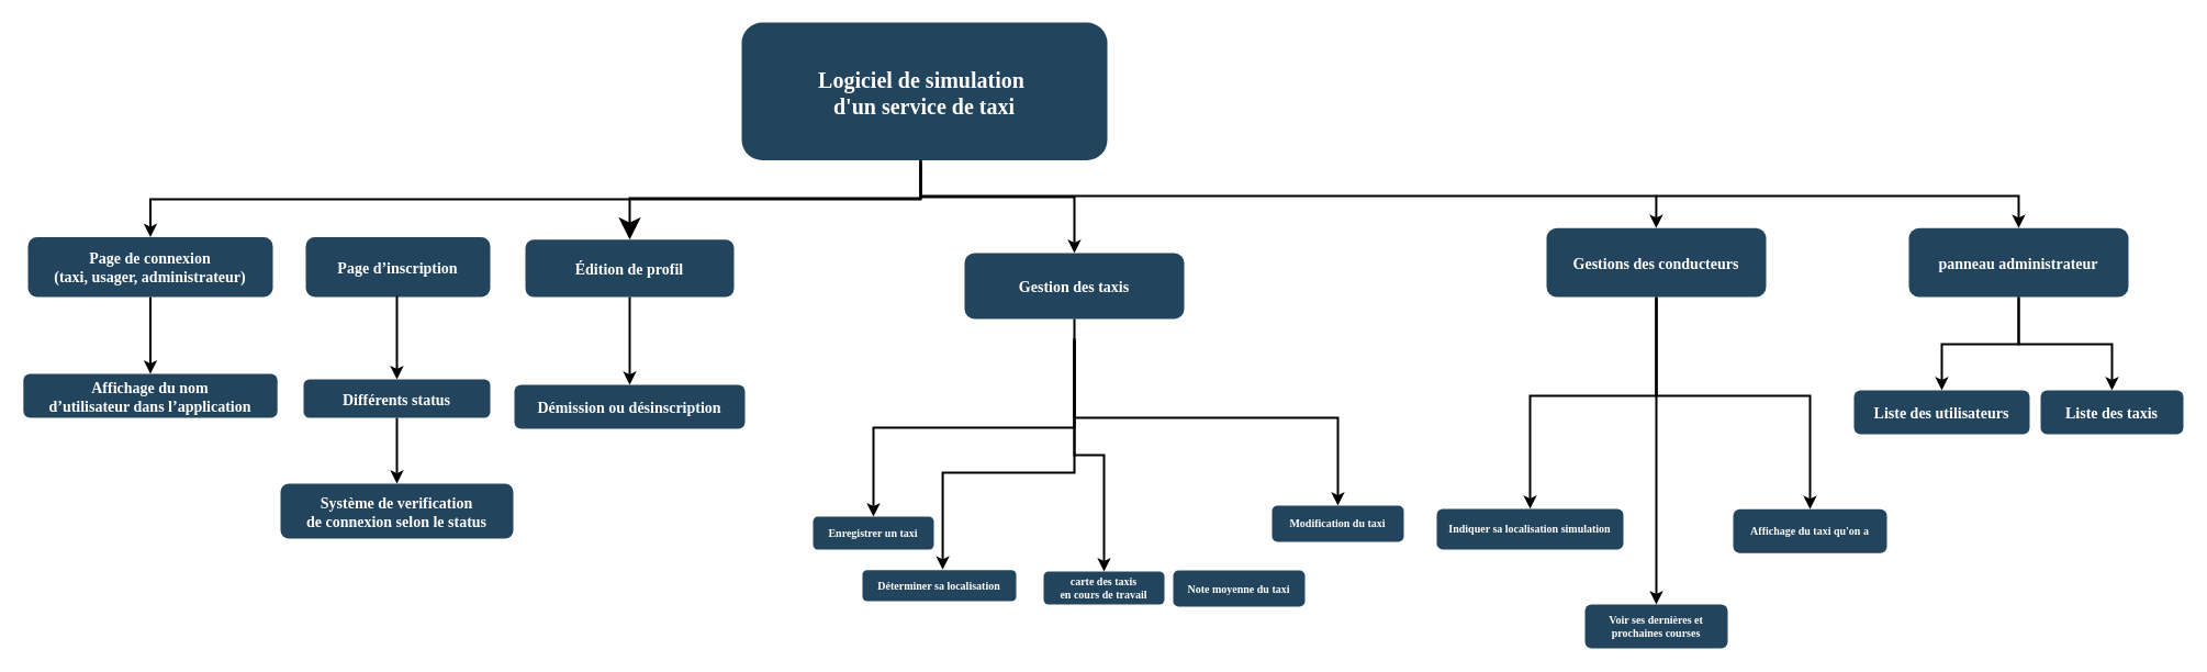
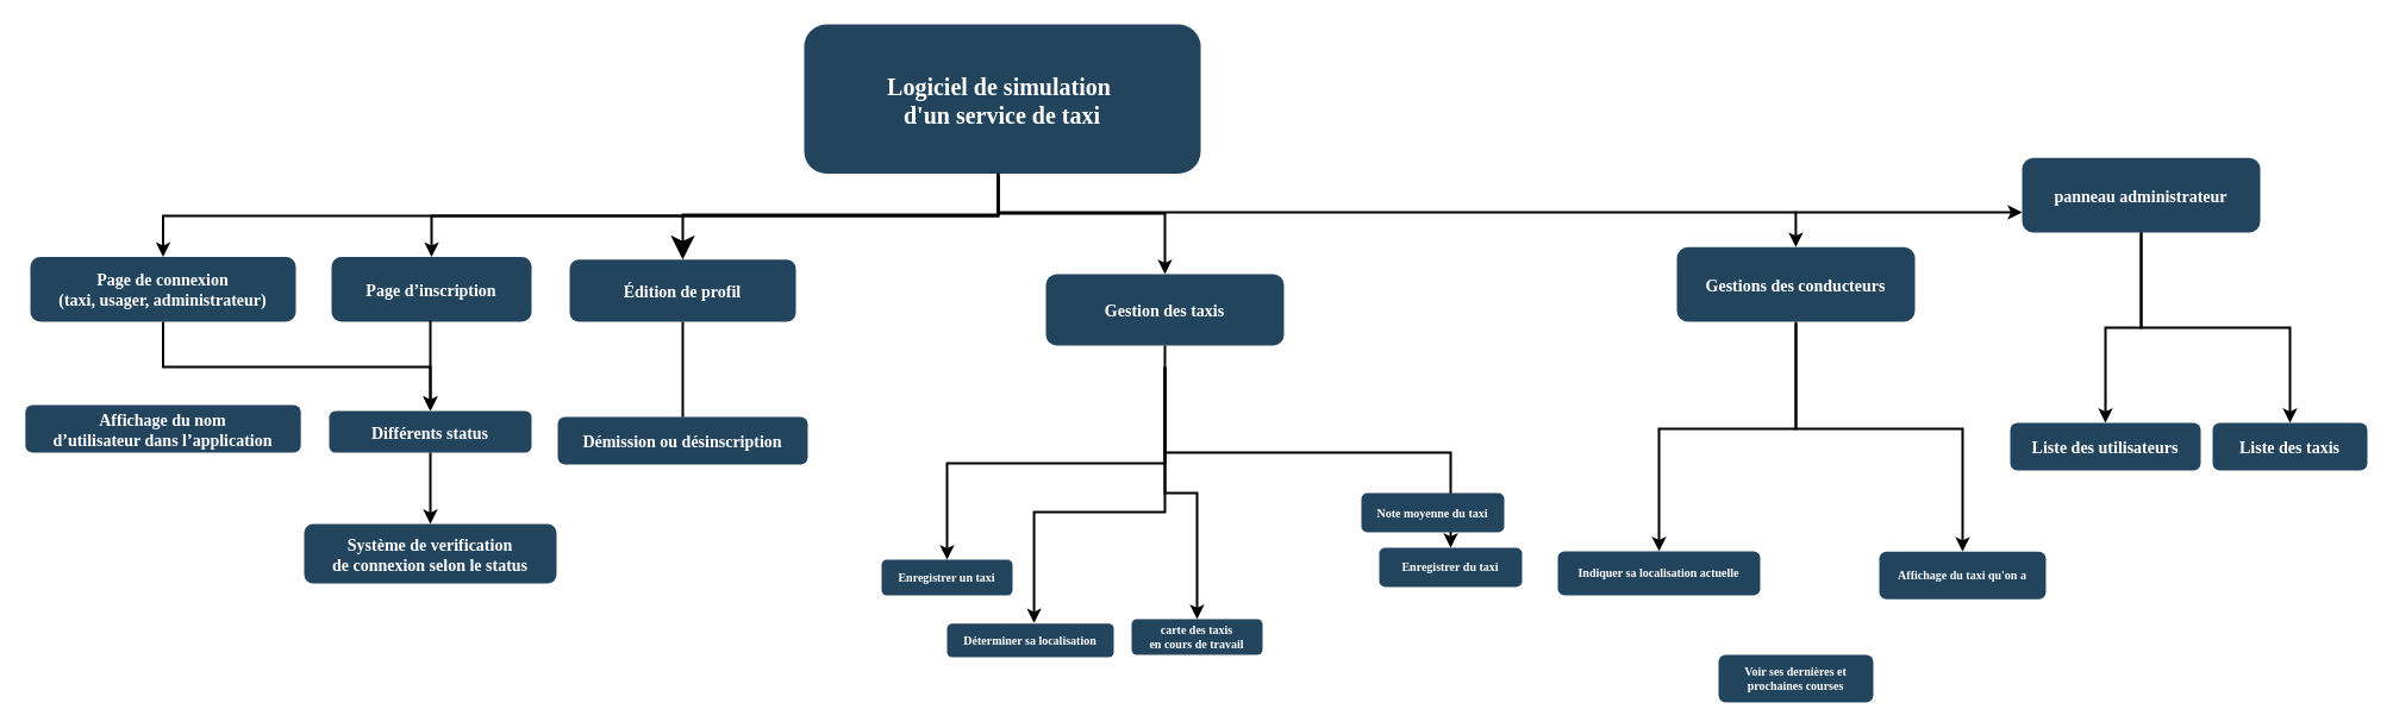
  <mxCell id="0" />
  <mxCell id="1" parent="0" />
  <mxCell id="2" value="Logiciel de simulation &#10;d'un service de taxi" style="rounded=1;fillColor=#23445D;gradientColor=none;strokeColor=none;fontColor=#FFFFFF;fontStyle=1;fontFamily=Tahoma;fontSize=20;" parent="1" vertex="1"><mxGeometry x="675" y="20" width="333" height="125.5" as="geometry" /></mxCell>
- <mxCell id="3" value="panneau administrateur" style="rounded=1;fillColor=#23445D;gradientColor=none;strokeColor=none;fontColor=#FFFFFF;fontStyle=1;fontFamily=Tahoma;fontSize=14" parent="1" vertex="1"><mxGeometry x="1738" y="207.25" width="200" height="62.75" as="geometry" /></mxCell>
+ <mxCell id="3" value="panneau administrateur" style="rounded=1;fillColor=#23445D;gradientColor=none;strokeColor=none;fontColor=#FFFFFF;fontStyle=1;fontFamily=Tahoma;fontSize=14" parent="1" vertex="1"><mxGeometry x="1698" y="132.25" width="200" height="62.75" as="geometry" /></mxCell>
  <mxCell id="4" value="" style="edgeStyle=elbowEdgeStyle;elbow=vertical;strokeWidth=2;rounded=0;exitX=0.489;exitY=0.996;exitDx=0;exitDy=0;exitPerimeter=0;" parent="1" source="2" target="3" edge="1"><mxGeometry x="337" y="215.5" width="100" height="100" as="geometry"><mxPoint x="255" y="195.5" as="sourcePoint" /><mxPoint x="355" y="95.5" as="targetPoint" /><Array as="points"><mxPoint x="1158" y="178" /></Array></mxGeometry></mxCell>
  <mxCell id="5" value="Édition de profil" style="rounded=1;fillColor=#23445D;gradientColor=none;strokeColor=none;fontColor=#FFFFFF;fontStyle=1;fontFamily=Tahoma;fontSize=14" parent="1" vertex="1"><mxGeometry x="478" y="217.75" width="190" height="52.25" as="geometry" /></mxCell>
  <mxCell id="6" value="Page d’inscription" style="rounded=1;fillColor=#23445D;gradientColor=none;strokeColor=none;fontColor=#FFFFFF;fontStyle=1;fontFamily=Tahoma;fontSize=14" parent="1" vertex="1"><mxGeometry x="278" y="215.5" width="168" height="54.5" as="geometry" /></mxCell>
  <mxCell id="7" value="Système de verification&#10;de connexion selon le status" style="rounded=1;fillColor=#23445D;gradientColor=none;strokeColor=none;fontColor=#FFFFFF;fontStyle=1;fontFamily=Tahoma;fontSize=14" parent="1" vertex="1"><mxGeometry x="255" y="440" width="212" height="50" as="geometry" /></mxCell>
  <mxCell id="8" value="Page de connexion &#10;(taxi, usager, administrateur)" style="rounded=1;fillColor=#23445D;gradientColor=none;strokeColor=none;fontColor=#FFFFFF;fontStyle=1;fontFamily=Tahoma;fontSize=14" parent="1" vertex="1"><mxGeometry x="25" y="215.5" width="223" height="54.5" as="geometry" /></mxCell>
  <mxCell id="9" value="Démission ou désinscription" style="rounded=1;fillColor=#23445D;gradientColor=none;strokeColor=none;fontColor=#FFFFFF;fontStyle=1;fontFamily=Tahoma;fontSize=14" parent="1" vertex="1"><mxGeometry x="468" y="350" width="210" height="40" as="geometry" /></mxCell>
  <mxCell id="10" value="Liste des utilisateurs" style="rounded=1;fillColor=#23445D;gradientColor=none;strokeColor=none;fontColor=#FFFFFF;fontStyle=1;fontFamily=Tahoma;fontSize=14" parent="1" vertex="1"><mxGeometry x="1688" y="355" width="160" height="40" as="geometry" /></mxCell>
+ <mxCell id="11" value="" style="edgeStyle=elbowEdgeStyle;elbow=vertical;strokeWidth=2;rounded=0;exitX=0.489;exitY=1.012;exitDx=0;exitDy=0;exitPerimeter=0;" parent="1" source="2" target="6" edge="1"><mxGeometry x="347" y="225.5" width="100" height="100" as="geometry"><mxPoint x="842" y="145" as="sourcePoint" /><mxPoint x="1385" y="225.5" as="targetPoint" /></mxGeometry></mxCell>
  <mxCell id="12" value="" style="edgeStyle=elbowEdgeStyle;elbow=vertical;strokeWidth=2;rounded=0" parent="1" target="8" edge="1"><mxGeometry x="-23" y="135.5" width="100" height="100" as="geometry"><mxPoint x="838" y="146" as="sourcePoint" /><mxPoint x="-5" y="15.5" as="targetPoint" /></mxGeometry></mxCell>
- <mxCell id="13" value="" style="edgeStyle=elbowEdgeStyle;elbow=vertical;strokeWidth=2;rounded=0" parent="1" source="5" target="9" edge="1"><mxGeometry x="-23" y="135.5" width="100" height="100" as="geometry"><mxPoint x="-105" y="115.5" as="sourcePoint" /><mxPoint x="-5" y="15.5" as="targetPoint" /></mxGeometry></mxCell>
+ <mxCell id="13" value="" style="edgeStyle=elbowEdgeStyle;elbow=vertical;strokeWidth=2;rounded=0;endArrow=none;" parent="1" source="5" target="9" edge="1"><mxGeometry x="-23" y="135.5" width="100" height="100" as="geometry"><mxPoint x="-105" y="115.5" as="sourcePoint" /><mxPoint x="-5" y="15.5" as="targetPoint" /></mxGeometry></mxCell>
  <mxCell id="14" value="" style="edgeStyle=elbowEdgeStyle;elbow=vertical;strokeWidth=2;rounded=0" parent="1" source="3" target="10" edge="1"><mxGeometry x="-23" y="135.5" width="100" height="100" as="geometry"><mxPoint x="-105" y="115.5" as="sourcePoint" /><mxPoint x="-5" y="15.5" as="targetPoint" /></mxGeometry></mxCell>
  <mxCell id="15" value="" style="edgeStyle=elbowEdgeStyle;elbow=vertical;strokeWidth=2;rounded=0;entryX=0.5;entryY=0;entryDx=0;entryDy=0;spacing=2;spacingTop=11;spacingBottom=9;endSize=14;sourcePerimeterSpacing=5;" parent="1" target="5" edge="1"><mxGeometry x="357" y="235.5" width="100" height="100" as="geometry"><mxPoint x="838" y="146" as="sourcePoint" /><mxPoint x="958" y="210" as="targetPoint" /><Array as="points"><mxPoint x="708" y="180" /></Array></mxGeometry></mxCell>
  <mxCell id="16" value="" style="edgeStyle=elbowEdgeStyle;elbow=vertical;strokeWidth=2;rounded=0;entryX=0.5;entryY=0;entryDx=0;entryDy=0;" parent="1" target="17" edge="1"><mxGeometry x="-501.34" y="150" width="100" height="100" as="geometry"><mxPoint x="361" y="269" as="sourcePoint" /><mxPoint x="481.66" y="350" as="targetPoint" /><Array as="points"><mxPoint x="361" y="280" /><mxPoint x="361" y="290" /></Array></mxGeometry></mxCell>
  <mxCell id="17" value="Différents status" style="rounded=1;fillColor=#23445D;gradientColor=none;strokeColor=none;fontColor=#FFFFFF;fontStyle=1;fontFamily=Tahoma;fontSize=14" parent="1" vertex="1"><mxGeometry x="276" y="345" width="170" height="35" as="geometry" /></mxCell>
  <mxCell id="18" value="" style="edgeStyle=elbowEdgeStyle;elbow=vertical;strokeWidth=2;rounded=0;exitX=0.5;exitY=1;exitDx=0;exitDy=0;entryX=0.5;entryY=0;entryDx=0;entryDy=0;" parent="1" source="17" target="7" edge="1"><mxGeometry x="-620.59" y="289" width="100" height="100" as="geometry"><mxPoint x="362.75" y="420" as="sourcePoint" /><mxPoint x="362" y="460" as="targetPoint" /></mxGeometry></mxCell>
  <mxCell id="19" value="Affichage du nom &#10;d’utilisateur dans l’application" style="rounded=1;fillColor=#23445D;gradientColor=none;strokeColor=none;fontColor=#FFFFFF;fontStyle=1;fontFamily=Tahoma;fontSize=14" parent="1" vertex="1"><mxGeometry x="20.82" y="340" width="231.37" height="40" as="geometry" /></mxCell>
- <mxCell id="20" value="" style="edgeStyle=elbowEdgeStyle;elbow=vertical;strokeWidth=2;rounded=0;exitX=0.5;exitY=1;exitDx=0;exitDy=0;" parent="1" source="8" target="19" edge="1"><mxGeometry x="-609.5" y="121" width="100" height="100" as="geometry"><mxPoint x="136.5" y="295.5" as="sourcePoint" /><mxPoint x="-591.5" y="1" as="targetPoint" /></mxGeometry></mxCell>
+ <mxCell id="20" value="" style="edgeStyle=elbowEdgeStyle;elbow=vertical;strokeWidth=2;rounded=0;exitX=0.5;exitY=1;exitDx=0;exitDy=0;" parent="1" source="8" target="17" edge="1"><mxGeometry x="-609.5" y="121" width="100" height="100" as="geometry"><mxPoint x="136.5" y="295.5" as="sourcePoint" /><mxPoint x="-591.5" y="1" as="targetPoint" /></mxGeometry></mxCell>
  <mxCell id="21" value="Gestion des taxis" style="rounded=1;fillColor=#23445D;gradientColor=none;strokeColor=none;fontColor=#FFFFFF;fontStyle=1;fontFamily=Tahoma;fontSize=14" parent="1" vertex="1"><mxGeometry x="878" y="230" width="200" height="60" as="geometry" /></mxCell>
  <mxCell id="22" value="" style="edgeStyle=elbowEdgeStyle;elbow=vertical;strokeWidth=2;rounded=0;entryX=0.5;entryY=0;entryDx=0;entryDy=0;" parent="1" target="21" edge="1"><mxGeometry x="333.5" y="216" width="100" height="100" as="geometry"><mxPoint x="838" y="146" as="sourcePoint" /><mxPoint x="1474.5" y="217.75" as="targetPoint" /><Array as="points"><mxPoint x="858" y="179" /><mxPoint x="858" y="179" /><mxPoint x="848" y="179" /><mxPoint x="858" y="179" /><mxPoint x="1154.5" y="178.5" /></Array></mxGeometry></mxCell>
  <mxCell id="23" value="" style="edgeStyle=elbowEdgeStyle;elbow=vertical;strokeWidth=2;rounded=0;" parent="1" target="24" edge="1"><mxGeometry x="-573" y="148.25" width="100" height="100" as="geometry"><mxPoint x="978" y="308" as="sourcePoint" /><mxPoint x="928" y="368" as="targetPoint" /></mxGeometry></mxCell>
  <mxCell id="24" value="Enregistrer un taxi" style="rounded=1;fillColor=#23445D;gradientColor=none;strokeColor=none;fontColor=#FFFFFF;fontStyle=1;fontFamily=Tahoma;fontSize=10;" parent="1" vertex="1"><mxGeometry x="740" y="470" width="110" height="30" as="geometry" /></mxCell>
  <mxCell id="25" value="" style="edgeStyle=elbowEdgeStyle;elbow=vertical;strokeWidth=2;rounded=0;entryX=0.5;entryY=0;entryDx=0;entryDy=0;" parent="1" target="26" edge="1"><mxGeometry x="-423" y="148.25" width="100" height="100" as="geometry"><mxPoint x="978" y="310" as="sourcePoint" /><mxPoint x="1078" y="368" as="targetPoint" /><Array as="points"><mxPoint x="1118" y="380" /><mxPoint x="1128" y="380" /><mxPoint x="1168" y="320" /></Array></mxGeometry></mxCell>
- <mxCell id="26" value="Modification du taxi" style="rounded=1;fillColor=#23445D;gradientColor=none;strokeColor=none;fontColor=#FFFFFF;fontStyle=1;fontFamily=Tahoma;fontSize=10;" parent="1" vertex="1"><mxGeometry x="1158" y="460" width="120" height="32.88" as="geometry" /></mxCell>
+ <mxCell id="26" value="Enregistrer du taxi" style="rounded=1;fillColor=#23445D;gradientColor=none;strokeColor=none;fontColor=#FFFFFF;fontStyle=1;fontFamily=Tahoma;fontSize=10;" parent="1" vertex="1"><mxGeometry x="1158" y="460" width="120" height="32.88" as="geometry" /></mxCell>
  <mxCell id="27" value="" style="edgeStyle=elbowEdgeStyle;elbow=vertical;strokeWidth=2;rounded=0;entryX=0.522;entryY=-0.016;entryDx=0;entryDy=0;entryPerimeter=0;exitX=0.5;exitY=1;exitDx=0;exitDy=0;" parent="1" source="21" target="28" edge="1"><mxGeometry x="-410" y="148.25" width="100" height="100" as="geometry"><mxPoint x="967" y="307" as="sourcePoint" /><mxPoint x="1091" y="368" as="targetPoint" /><Array as="points"><mxPoint x="957" y="430" /><mxPoint x="957" y="430" /><mxPoint x="957" y="430" /><mxPoint x="958" y="430" /><mxPoint x="958" y="420" /><mxPoint x="958" y="400" /></Array></mxGeometry></mxCell>
- <mxCell id="28" value="Déterminer sa localisation" style="rounded=1;fillColor=#23445D;gradientColor=none;strokeColor=none;fontColor=#FFFFFF;fontStyle=1;fontFamily=Tahoma;fontSize=10;" parent="1" vertex="1"><mxGeometry x="785" y="518.75" width="140" height="28.25" as="geometry" /></mxCell>
+ <mxCell id="28" value="Déterminer sa localisation" style="rounded=1;fillColor=#23445D;gradientColor=none;strokeColor=none;fontColor=#FFFFFF;fontStyle=1;fontFamily=Tahoma;fontSize=10;" parent="1" vertex="1"><mxGeometry x="795" y="523.75" width="140" height="28.25" as="geometry" /></mxCell>
  <mxCell id="29" value="Text" style="text;html=1;align=center;verticalAlign=middle;resizable=0;points=[];autosize=1;fontSize=20;fontColor=#FFFFFF;" parent="1" vertex="1"><mxGeometry x="1010" y="552" width="50" height="30" as="geometry" /></mxCell>
  <mxCell id="30" value="" style="edgeStyle=elbowEdgeStyle;elbow=vertical;strokeWidth=2;rounded=0;" parent="1" target="31" edge="1"><mxGeometry x="-593" y="135.88" width="100" height="100" as="geometry"><mxPoint x="978" y="308" as="sourcePoint" /><mxPoint x="908" y="355.63" as="targetPoint" /></mxGeometry></mxCell>
  <mxCell id="31" value="carte des taxis &#10;en cours de travail" style="rounded=1;fillColor=#23445D;gradientColor=none;strokeColor=none;fontColor=#FFFFFF;fontStyle=1;fontFamily=Tahoma;fontSize=10;" parent="1" vertex="1"><mxGeometry x="950" y="520" width="110" height="30" as="geometry" /></mxCell>
- <mxCell id="32" value="Note moyenne du taxi" style="rounded=1;fillColor=#23445D;gradientColor=none;strokeColor=none;fontColor=#FFFFFF;fontStyle=1;fontFamily=Tahoma;fontSize=10;" parent="1" vertex="1"><mxGeometry x="1068" y="519.12" width="120" height="32.88" as="geometry" /></mxCell>
+ <mxCell id="32" value="Note moyenne du taxi" style="rounded=1;fillColor=#23445D;gradientColor=none;strokeColor=none;fontColor=#FFFFFF;fontStyle=1;fontFamily=Tahoma;fontSize=10;" parent="1" vertex="1"><mxGeometry x="1143" y="414.12" width="120" height="32.88" as="geometry" /></mxCell>
  <mxCell id="33" value="Liste des taxis" style="rounded=1;fillColor=#23445D;gradientColor=none;strokeColor=none;fontColor=#FFFFFF;fontStyle=1;fontFamily=Tahoma;fontSize=14" parent="1" vertex="1"><mxGeometry x="1858" y="355" width="130" height="40" as="geometry" /></mxCell>
  <mxCell id="34" value="" style="edgeStyle=elbowEdgeStyle;elbow=vertical;strokeWidth=2;rounded=0;exitX=0.5;exitY=1;exitDx=0;exitDy=0;" parent="1" source="3" target="33" edge="1"><mxGeometry x="153" y="135.5" width="100" height="100" as="geometry"><mxPoint x="1546.5" y="283" as="sourcePoint" /><mxPoint x="171" y="15.5" as="targetPoint" /></mxGeometry></mxCell>
  <mxCell id="35" value="Gestions des conducteurs" style="rounded=1;fillColor=#23445D;gradientColor=none;strokeColor=none;fontColor=#FFFFFF;fontStyle=1;fontFamily=Tahoma;fontSize=14" parent="1" vertex="1"><mxGeometry x="1408" y="207.25" width="200" height="62.75" as="geometry" /></mxCell>
  <mxCell id="36" value="" style="edgeStyle=elbowEdgeStyle;elbow=vertical;strokeWidth=2;rounded=0;entryX=0.5;entryY=0;entryDx=0;entryDy=0;" parent="1" source="35" target="39" edge="1"><mxGeometry x="-342.84" y="135.5" width="100" height="100" as="geometry"><mxPoint x="-424.84" y="115.5" as="sourcePoint" /><mxPoint x="1421.75" y="440" as="targetPoint" /><Array as="points"><mxPoint x="1508" y="360" /></Array></mxGeometry></mxCell>
  <mxCell id="37" value="Affichage du taxi qu'on a" style="rounded=1;fillColor=#23445D;gradientColor=none;strokeColor=none;fontColor=#FFFFFF;fontStyle=1;fontFamily=Tahoma;fontSize=10;" parent="1" vertex="1"><mxGeometry x="1578" y="463.25" width="140" height="40" as="geometry" /></mxCell>
  <mxCell id="38" value="" style="edgeStyle=elbowEdgeStyle;elbow=vertical;strokeWidth=2;rounded=0;entryX=0.5;entryY=0;entryDx=0;entryDy=0;" parent="1" target="37" edge="1"><mxGeometry x="-166.84" y="135.5" width="100" height="100" as="geometry"><mxPoint x="1508" y="271" as="sourcePoint" /><mxPoint x="-148.84" y="15.5" as="targetPoint" /><Array as="points"><mxPoint x="1568" y="360" /></Array></mxGeometry></mxCell>
- <mxCell id="39" value="Indiquer sa localisation simulation" style="rounded=1;fillColor=#23445D;gradientColor=none;strokeColor=none;fontColor=#FFFFFF;fontStyle=1;fontFamily=Tahoma;fontSize=10;" parent="1" vertex="1"><mxGeometry x="1308" y="462.88" width="170" height="37.12" as="geometry" /></mxCell>
+ <mxCell id="39" value="Indiquer sa localisation actuelle" style="rounded=1;fillColor=#23445D;gradientColor=none;strokeColor=none;fontColor=#FFFFFF;fontStyle=1;fontFamily=Tahoma;fontSize=10;" parent="1" vertex="1"><mxGeometry x="1308" y="462.88" width="170" height="37.12" as="geometry" /></mxCell>
  <mxCell id="40" value="Voir ses dernières et &#10;prochaines courses" style="rounded=1;fillColor=#23445D;gradientColor=none;strokeColor=none;fontColor=#FFFFFF;fontStyle=1;fontFamily=Tahoma;fontSize=10;" parent="1" vertex="1"><mxGeometry x="1443" y="550" width="130" height="40" as="geometry" /></mxCell>
- <mxCell id="41" value="" style="edgeStyle=elbowEdgeStyle;elbow=vertical;strokeWidth=2;rounded=0;entryX=0.5;entryY=0;entryDx=0;entryDy=0;exitX=0.5;exitY=1;exitDx=0;exitDy=0;" parent="1" source="35" target="40" edge="1"><mxGeometry x="-266.84" y="192.62" width="100" height="100" as="geometry"><mxPoint x="1444.5" y="268.12" as="sourcePoint" /><mxPoint x="-248.84" y="72.62" as="targetPoint" /><Array as="points"><mxPoint x="1518" y="420" /><mxPoint x="1508" y="370" /><mxPoint x="1445" y="320" /><mxPoint x="1468" y="417.12" /></Array></mxGeometry></mxCell>
  <mxCell id="42" value="" style="edgeStyle=elbowEdgeStyle;elbow=vertical;strokeWidth=2;rounded=0" parent="1" edge="1"><mxGeometry x="-276.85" y="78.25" width="100" height="100" as="geometry"><mxPoint x="1507.9" y="177.25" as="sourcePoint" /><mxPoint x="1507.9" y="207.25" as="targetPoint" /></mxGeometry></mxCell>
